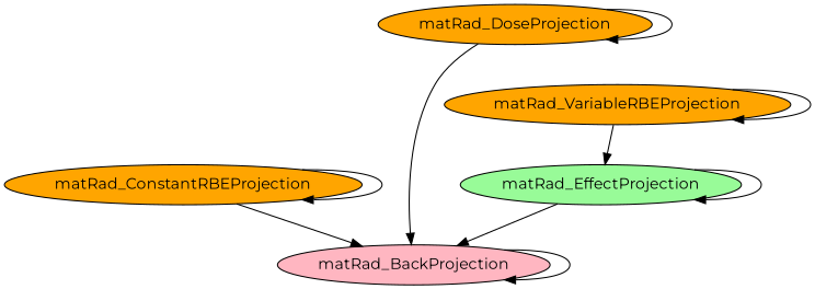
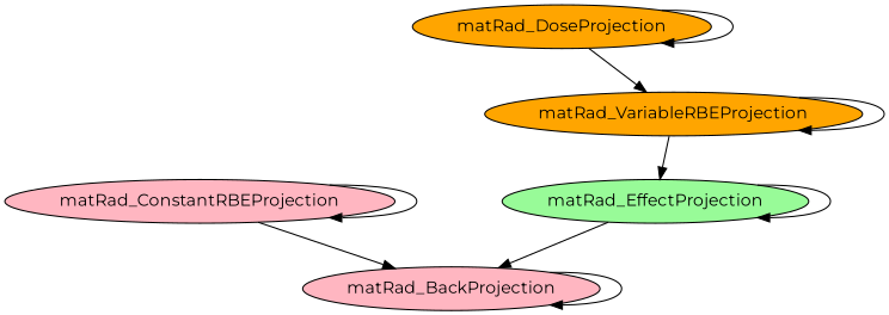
  digraph {
    fontname=Montserrat
    node [fillcolor=lightpink fontname=Montserrat style=filled]
    edge [fontname=Montserrat]
    matRad_BackProjection
-   matRad_ConstantRBEProjection [fillcolor=orange]
+   matRad_ConstantRBEProjection
    matRad_DoseProjection [fillcolor=orange]
    matRad_EffectProjection [fillcolor=palegreen]
    matRad_VariableRBEProjection [fillcolor=orange]
    matRad_BackProjection -> matRad_BackProjection
    matRad_ConstantRBEProjection -> matRad_BackProjection
    matRad_ConstantRBEProjection -> matRad_ConstantRBEProjection
-   matRad_DoseProjection -> matRad_BackProjection
+   matRad_DoseProjection -> matRad_VariableRBEProjection
    matRad_DoseProjection -> matRad_DoseProjection
    matRad_EffectProjection -> matRad_BackProjection
    matRad_EffectProjection -> matRad_EffectProjection
    matRad_VariableRBEProjection -> matRad_EffectProjection
    matRad_VariableRBEProjection -> matRad_VariableRBEProjection
  }
